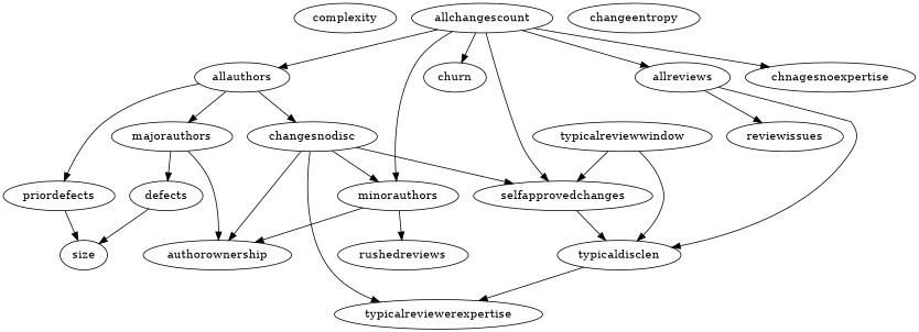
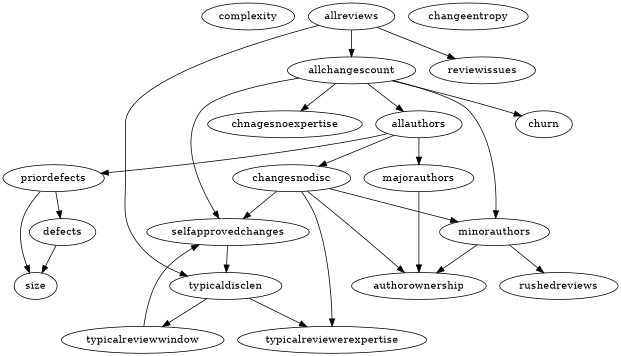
  digraph {
    edge [dir=forward]
    complexity
    priordefects
    size
    defects
    allchangescount
    churn
    allauthors
    minorauthors
    selfapprovedchanges
    allreviews
    chnagesnoexpertise
    majorauthors
    changesnodisc
    rushedreviews
    authorownership
    typicaldisclen
    reviewissues
    changeentropy
    typicalreviewerexpertise
    typicalreviewwindow
    priordefects -> size
-   majorauthors -> defects
+   priordefects -> defects
    defects -> size
    allchangescount -> churn
    allchangescount -> allauthors
    allchangescount -> minorauthors
    allchangescount -> selfapprovedchanges
-   allchangescount -> allreviews
+   allreviews -> allchangescount
    allchangescount -> chnagesnoexpertise
    allauthors -> priordefects
    allauthors -> majorauthors
    allauthors -> changesnodisc
    minorauthors -> rushedreviews
    minorauthors -> authorownership
    selfapprovedchanges -> typicaldisclen
    allreviews -> typicaldisclen
    allreviews -> reviewissues
    majorauthors -> authorownership
    changesnodisc -> minorauthors
    changesnodisc -> selfapprovedchanges
    changesnodisc -> authorownership
    changesnodisc -> typicalreviewerexpertise
    typicaldisclen -> typicalreviewerexpertise
-   typicalreviewwindow -> typicaldisclen
+   typicaldisclen -> typicalreviewwindow
    typicalreviewwindow -> selfapprovedchanges
  }
